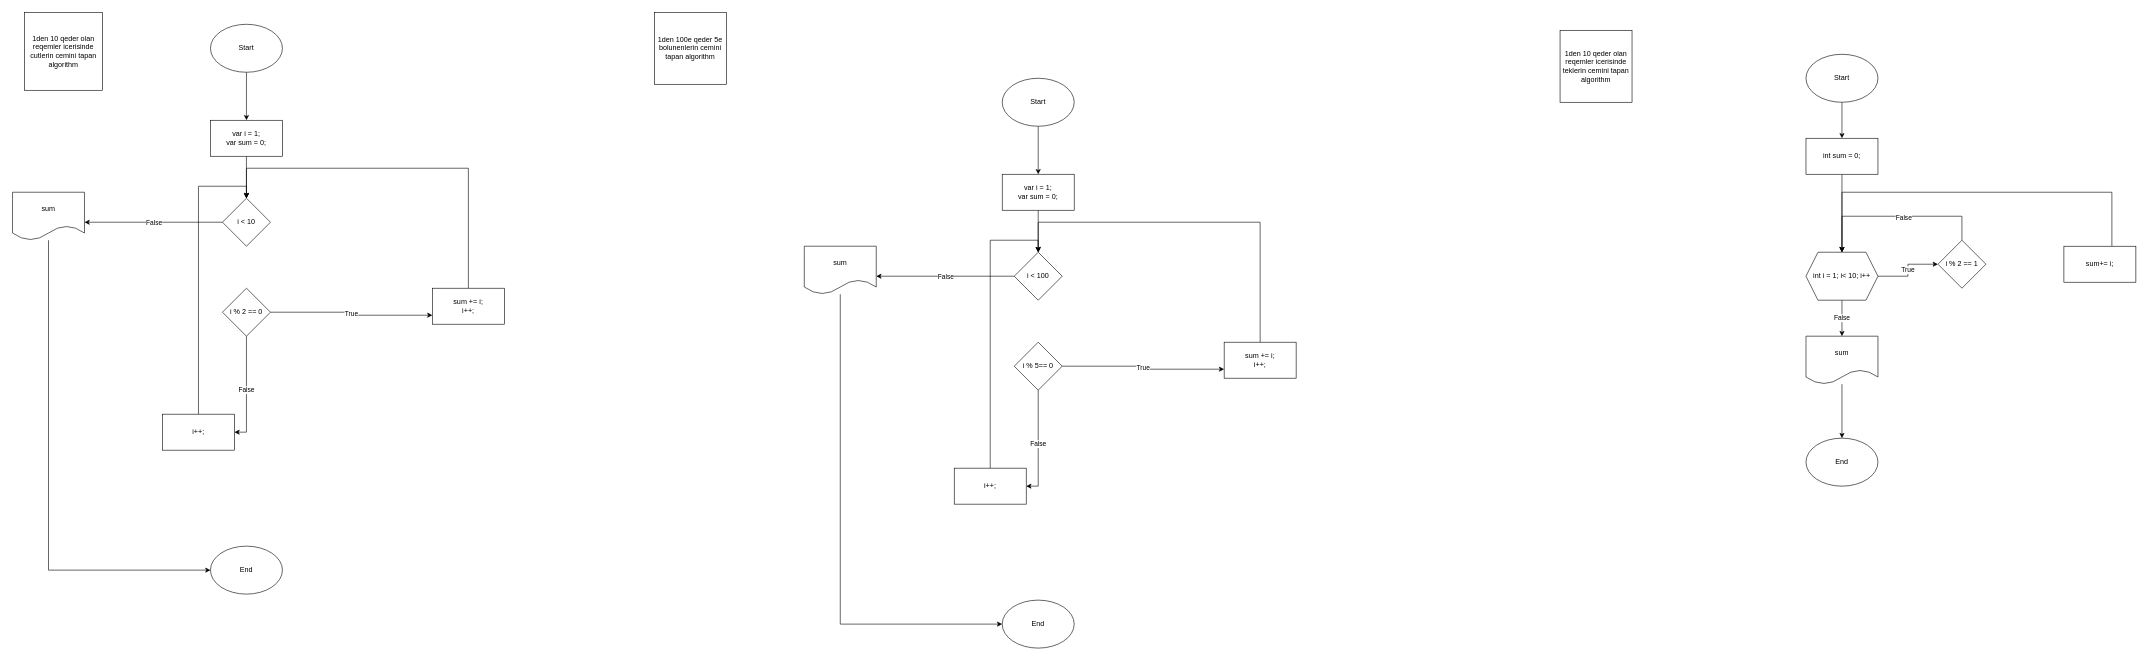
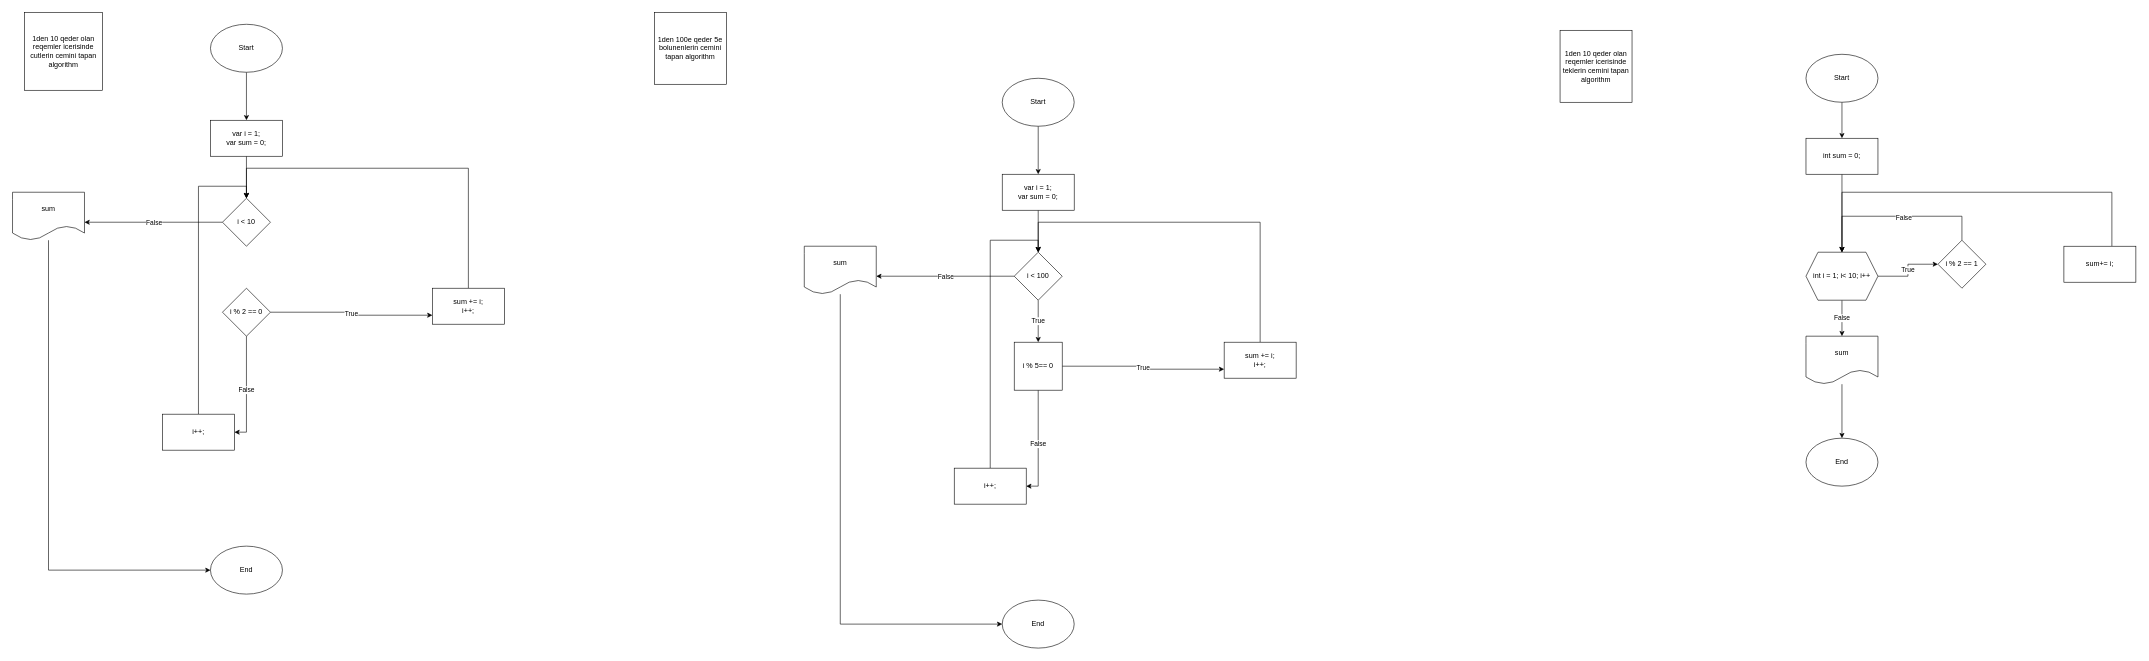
  <mxCell id="0" />
  <mxCell id="1" parent="0" />
  <mxCell id="2" style="edgeStyle=orthogonalEdgeStyle;rounded=0;orthogonalLoop=1;jettySize=auto;html=1;entryX=0.5;entryY=0;entryDx=0;entryDy=0;" edge="1" parent="1" source="3" target="5"><mxGeometry relative="1" as="geometry" /></mxCell>
  <mxCell id="3" value="Start" style="ellipse;whiteSpace=wrap;html=1;" vertex="1" parent="1"><mxGeometry x="350" y="40" width="120" height="80" as="geometry" /></mxCell>
  <mxCell id="4" value="" style="edgeStyle=orthogonalEdgeStyle;rounded=0;orthogonalLoop=1;jettySize=auto;html=1;" edge="1" parent="1" source="5" target="8"><mxGeometry relative="1" as="geometry" /></mxCell>
  <mxCell id="5" value="var i = 1;&lt;br&gt;var sum = 0;" style="rounded=0;whiteSpace=wrap;html=1;" vertex="1" parent="1"><mxGeometry x="350" y="200" width="120" height="60" as="geometry" /></mxCell>
  <mxCell id="6" value="1den 10 qeder olan reqemler icerisinde cutlerin cemini tapan algorithm" style="whiteSpace=wrap;html=1;aspect=fixed;" vertex="1" parent="1"><mxGeometry x="40" y="20" width="130" height="130" as="geometry" /></mxCell>
  <mxCell id="7" value="False" style="edgeStyle=orthogonalEdgeStyle;rounded=0;orthogonalLoop=1;jettySize=auto;html=1;" edge="1" parent="1" source="8"><mxGeometry relative="1" as="geometry"><mxPoint x="140" y="370" as="targetPoint" /></mxGeometry></mxCell>
  <mxCell id="8" value="i &amp;lt; 10" style="rhombus;whiteSpace=wrap;html=1;rounded=0;" vertex="1" parent="1"><mxGeometry x="370" y="330" width="80" height="80" as="geometry" /></mxCell>
  <mxCell id="9" value="True" style="edgeStyle=orthogonalEdgeStyle;rounded=0;orthogonalLoop=1;jettySize=auto;html=1;exitX=1;exitY=0.5;exitDx=0;exitDy=0;entryX=0;entryY=0.75;entryDx=0;entryDy=0;" edge="1" parent="1" source="11" target="13"><mxGeometry relative="1" as="geometry" /></mxCell>
  <mxCell id="10" value="False" style="edgeStyle=orthogonalEdgeStyle;rounded=0;orthogonalLoop=1;jettySize=auto;html=1;entryX=1;entryY=0.5;entryDx=0;entryDy=0;" edge="1" parent="1" source="11" target="15"><mxGeometry relative="1" as="geometry" /></mxCell>
  <mxCell id="11" value="i % 2 == 0" style="rhombus;whiteSpace=wrap;html=1;" vertex="1" parent="1"><mxGeometry x="370" y="480" width="80" height="80" as="geometry" /></mxCell>
  <mxCell id="12" style="edgeStyle=orthogonalEdgeStyle;rounded=0;orthogonalLoop=1;jettySize=auto;html=1;exitX=0.5;exitY=0;exitDx=0;exitDy=0;entryX=0.5;entryY=0;entryDx=0;entryDy=0;" edge="1" parent="1" source="13" target="8"><mxGeometry relative="1" as="geometry"><Array as="points"><mxPoint x="780" y="280" /><mxPoint x="410" y="280" /></Array></mxGeometry></mxCell>
  <mxCell id="13" value="sum += i;&lt;br&gt;i++;" style="rounded=0;whiteSpace=wrap;html=1;" vertex="1" parent="1"><mxGeometry x="720" y="480" width="120" height="60" as="geometry" /></mxCell>
  <mxCell id="14" style="edgeStyle=orthogonalEdgeStyle;rounded=0;orthogonalLoop=1;jettySize=auto;html=1;entryX=0.5;entryY=0;entryDx=0;entryDy=0;" edge="1" parent="1" source="15" target="8"><mxGeometry relative="1" as="geometry"><Array as="points"><mxPoint x="330" y="310" /><mxPoint x="410" y="310" /></Array></mxGeometry></mxCell>
  <mxCell id="15" value="i++;" style="rounded=0;whiteSpace=wrap;html=1;" vertex="1" parent="1"><mxGeometry x="270" y="690" width="120" height="60" as="geometry" /></mxCell>
  <mxCell id="16" style="edgeStyle=orthogonalEdgeStyle;rounded=0;orthogonalLoop=1;jettySize=auto;html=1;entryX=0;entryY=0.5;entryDx=0;entryDy=0;" edge="1" parent="1" source="17" target="18"><mxGeometry relative="1" as="geometry"><Array as="points"><mxPoint x="80" y="950" /></Array></mxGeometry></mxCell>
  <mxCell id="17" value="sum" style="shape=document;whiteSpace=wrap;html=1;boundedLbl=1;" vertex="1" parent="1"><mxGeometry x="20" y="320" width="120" height="80" as="geometry" /></mxCell>
  <mxCell id="18" value="End" style="ellipse;whiteSpace=wrap;html=1;" vertex="1" parent="1"><mxGeometry x="350" y="910" width="120" height="80" as="geometry" /></mxCell>
  <mxCell id="19" value="1den 100e qeder 5e bolunenlerin cemini tapan algorithm" style="whiteSpace=wrap;html=1;aspect=fixed;" vertex="1" parent="1"><mxGeometry x="1090" y="20" width="120" height="120" as="geometry" /></mxCell>
  <mxCell id="20" style="edgeStyle=orthogonalEdgeStyle;rounded=0;orthogonalLoop=1;jettySize=auto;html=1;entryX=0.5;entryY=0;entryDx=0;entryDy=0;" edge="1" parent="1" source="21" target="23"><mxGeometry relative="1" as="geometry" /></mxCell>
  <mxCell id="21" value="Start" style="ellipse;whiteSpace=wrap;html=1;" vertex="1" parent="1"><mxGeometry x="1670" y="130" width="120" height="80" as="geometry" /></mxCell>
  <mxCell id="22" value="" style="edgeStyle=orthogonalEdgeStyle;rounded=0;orthogonalLoop=1;jettySize=auto;html=1;" edge="1" parent="1" source="23" target="26"><mxGeometry relative="1" as="geometry" /></mxCell>
  <mxCell id="23" value="var i = 1;&lt;br&gt;var sum = 0;" style="rounded=0;whiteSpace=wrap;html=1;" vertex="1" parent="1"><mxGeometry x="1670" y="290" width="120" height="60" as="geometry" /></mxCell>
+ <mxCell id="24" value="True" style="edgeStyle=orthogonalEdgeStyle;rounded=0;orthogonalLoop=1;jettySize=auto;html=1;exitX=0.5;exitY=1;exitDx=0;exitDy=0;entryX=0.5;entryY=0;entryDx=0;entryDy=0;" edge="1" parent="1" source="26" target="29"><mxGeometry relative="1" as="geometry" /></mxCell>
  <mxCell id="25" value="False" style="edgeStyle=orthogonalEdgeStyle;rounded=0;orthogonalLoop=1;jettySize=auto;html=1;" edge="1" parent="1" source="26"><mxGeometry relative="1" as="geometry"><mxPoint x="1460" y="460" as="targetPoint" /></mxGeometry></mxCell>
  <mxCell id="26" value="i &amp;lt; 100" style="rhombus;whiteSpace=wrap;html=1;rounded=0;" vertex="1" parent="1"><mxGeometry x="1690" y="420" width="80" height="80" as="geometry" /></mxCell>
  <mxCell id="27" value="True" style="edgeStyle=orthogonalEdgeStyle;rounded=0;orthogonalLoop=1;jettySize=auto;html=1;exitX=1;exitY=0.5;exitDx=0;exitDy=0;entryX=0;entryY=0.75;entryDx=0;entryDy=0;" edge="1" parent="1" source="29" target="31"><mxGeometry relative="1" as="geometry" /></mxCell>
  <mxCell id="28" value="False" style="edgeStyle=orthogonalEdgeStyle;rounded=0;orthogonalLoop=1;jettySize=auto;html=1;entryX=1;entryY=0.5;entryDx=0;entryDy=0;" edge="1" parent="1" source="29" target="33"><mxGeometry relative="1" as="geometry" /></mxCell>
- <mxCell id="29" value="i % 5== 0" style="rhombus;whiteSpace=wrap;html=1;" vertex="1" parent="1"><mxGeometry x="1690" y="570" width="80" height="80" as="geometry" /></mxCell>
+ <mxCell id="29" value="i % 5== 0" style="whiteSpace=wrap;html=1;rounded=0;" vertex="1" parent="1"><mxGeometry x="1690" y="570" width="80" height="80" as="geometry" /></mxCell>
  <mxCell id="30" style="edgeStyle=orthogonalEdgeStyle;rounded=0;orthogonalLoop=1;jettySize=auto;html=1;exitX=0.5;exitY=0;exitDx=0;exitDy=0;entryX=0.5;entryY=0;entryDx=0;entryDy=0;" edge="1" parent="1" source="31" target="26"><mxGeometry relative="1" as="geometry"><Array as="points"><mxPoint x="2100" y="370" /><mxPoint x="1730" y="370" /></Array></mxGeometry></mxCell>
  <mxCell id="31" value="sum += i;&lt;br&gt;i++;" style="rounded=0;whiteSpace=wrap;html=1;" vertex="1" parent="1"><mxGeometry x="2040" y="570" width="120" height="60" as="geometry" /></mxCell>
  <mxCell id="32" style="edgeStyle=orthogonalEdgeStyle;rounded=0;orthogonalLoop=1;jettySize=auto;html=1;entryX=0.5;entryY=0;entryDx=0;entryDy=0;" edge="1" parent="1" source="33" target="26"><mxGeometry relative="1" as="geometry"><Array as="points"><mxPoint x="1650" y="400" /><mxPoint x="1730" y="400" /></Array></mxGeometry></mxCell>
  <mxCell id="33" value="i++;" style="rounded=0;whiteSpace=wrap;html=1;" vertex="1" parent="1"><mxGeometry x="1590" y="780" width="120" height="60" as="geometry" /></mxCell>
  <mxCell id="34" style="edgeStyle=orthogonalEdgeStyle;rounded=0;orthogonalLoop=1;jettySize=auto;html=1;entryX=0;entryY=0.5;entryDx=0;entryDy=0;" edge="1" parent="1" source="35" target="36"><mxGeometry relative="1" as="geometry"><Array as="points"><mxPoint x="1400" y="1040" /></Array></mxGeometry></mxCell>
  <mxCell id="35" value="sum" style="shape=document;whiteSpace=wrap;html=1;boundedLbl=1;" vertex="1" parent="1"><mxGeometry x="1340" y="410" width="120" height="80" as="geometry" /></mxCell>
  <mxCell id="36" value="End" style="ellipse;whiteSpace=wrap;html=1;" vertex="1" parent="1"><mxGeometry x="1670" y="1000" width="120" height="80" as="geometry" /></mxCell>
  <mxCell id="37" value="1den 10 qeder olan reqemler icerisinde teklerin cemini tapan algorithm" style="whiteSpace=wrap;html=1;aspect=fixed;" vertex="1" parent="1"><mxGeometry x="2600" y="50" width="120" height="120" as="geometry" /></mxCell>
  <mxCell id="38" style="edgeStyle=orthogonalEdgeStyle;rounded=0;orthogonalLoop=1;jettySize=auto;html=1;exitX=0.5;exitY=1;exitDx=0;exitDy=0;entryX=0.5;entryY=0;entryDx=0;entryDy=0;" edge="1" parent="1" source="39" target="41"><mxGeometry relative="1" as="geometry" /></mxCell>
  <mxCell id="39" value="Start" style="ellipse;whiteSpace=wrap;html=1;" vertex="1" parent="1"><mxGeometry x="3010" y="90" width="120" height="80" as="geometry" /></mxCell>
  <mxCell id="40" style="edgeStyle=orthogonalEdgeStyle;rounded=0;orthogonalLoop=1;jettySize=auto;html=1;" edge="1" parent="1" source="41" target="44"><mxGeometry relative="1" as="geometry" /></mxCell>
  <mxCell id="41" value="int sum = 0;" style="rounded=0;whiteSpace=wrap;html=1;" vertex="1" parent="1"><mxGeometry x="3010" y="230" width="120" height="60" as="geometry" /></mxCell>
  <mxCell id="42" value="True" style="edgeStyle=orthogonalEdgeStyle;rounded=0;orthogonalLoop=1;jettySize=auto;html=1;" edge="1" parent="1" source="44" target="47"><mxGeometry relative="1" as="geometry" /></mxCell>
  <mxCell id="43" value="False" style="edgeStyle=orthogonalEdgeStyle;rounded=0;orthogonalLoop=1;jettySize=auto;html=1;" edge="1" parent="1" source="44" target="51"><mxGeometry relative="1" as="geometry" /></mxCell>
  <mxCell id="44" value="int i = 1; i&amp;lt; 10; i++" style="shape=hexagon;perimeter=hexagonPerimeter2;whiteSpace=wrap;html=1;fixedSize=1;" vertex="1" parent="1"><mxGeometry x="3010" y="420" width="120" height="80" as="geometry" /></mxCell>
  <mxCell id="45" style="edgeStyle=orthogonalEdgeStyle;rounded=0;orthogonalLoop=1;jettySize=auto;html=1;entryX=0.5;entryY=0;entryDx=0;entryDy=0;" edge="1" parent="1" source="47" target="44"><mxGeometry relative="1" as="geometry"><Array as="points"><mxPoint x="3270" y="360" /><mxPoint x="3070" y="360" /></Array></mxGeometry></mxCell>
  <mxCell id="46" value="False" style="edgeLabel;html=1;align=center;verticalAlign=middle;resizable=0;points=[];" vertex="1" connectable="0" parent="45"><mxGeometry x="-0.083" y="2" relative="1" as="geometry"><mxPoint as="offset" /></mxGeometry></mxCell>
  <mxCell id="47" value="i % 2 == 1" style="rhombus;whiteSpace=wrap;html=1;" vertex="1" parent="1"><mxGeometry x="3230" y="400" width="80" height="80" as="geometry" /></mxCell>
  <mxCell id="48" style="edgeStyle=orthogonalEdgeStyle;rounded=0;orthogonalLoop=1;jettySize=auto;html=1;entryX=0.5;entryY=0;entryDx=0;entryDy=0;" edge="1" parent="1" source="49" target="44"><mxGeometry relative="1" as="geometry"><Array as="points"><mxPoint x="3520" y="320" /><mxPoint x="3070" y="320" /></Array></mxGeometry></mxCell>
  <mxCell id="49" value="sum+= i;" style="rounded=0;whiteSpace=wrap;html=1;" vertex="1" parent="1"><mxGeometry x="3440" y="410" width="120" height="60" as="geometry" /></mxCell>
  <mxCell id="50" style="edgeStyle=orthogonalEdgeStyle;rounded=0;orthogonalLoop=1;jettySize=auto;html=1;entryX=0.5;entryY=0;entryDx=0;entryDy=0;" edge="1" parent="1" source="51" target="52"><mxGeometry relative="1" as="geometry" /></mxCell>
  <mxCell id="51" value="sum" style="shape=document;whiteSpace=wrap;html=1;boundedLbl=1;" vertex="1" parent="1"><mxGeometry x="3010" y="560" width="120" height="80" as="geometry" /></mxCell>
  <mxCell id="52" value="End" style="ellipse;whiteSpace=wrap;html=1;" vertex="1" parent="1"><mxGeometry x="3010" y="730" width="120" height="80" as="geometry" /></mxCell>
